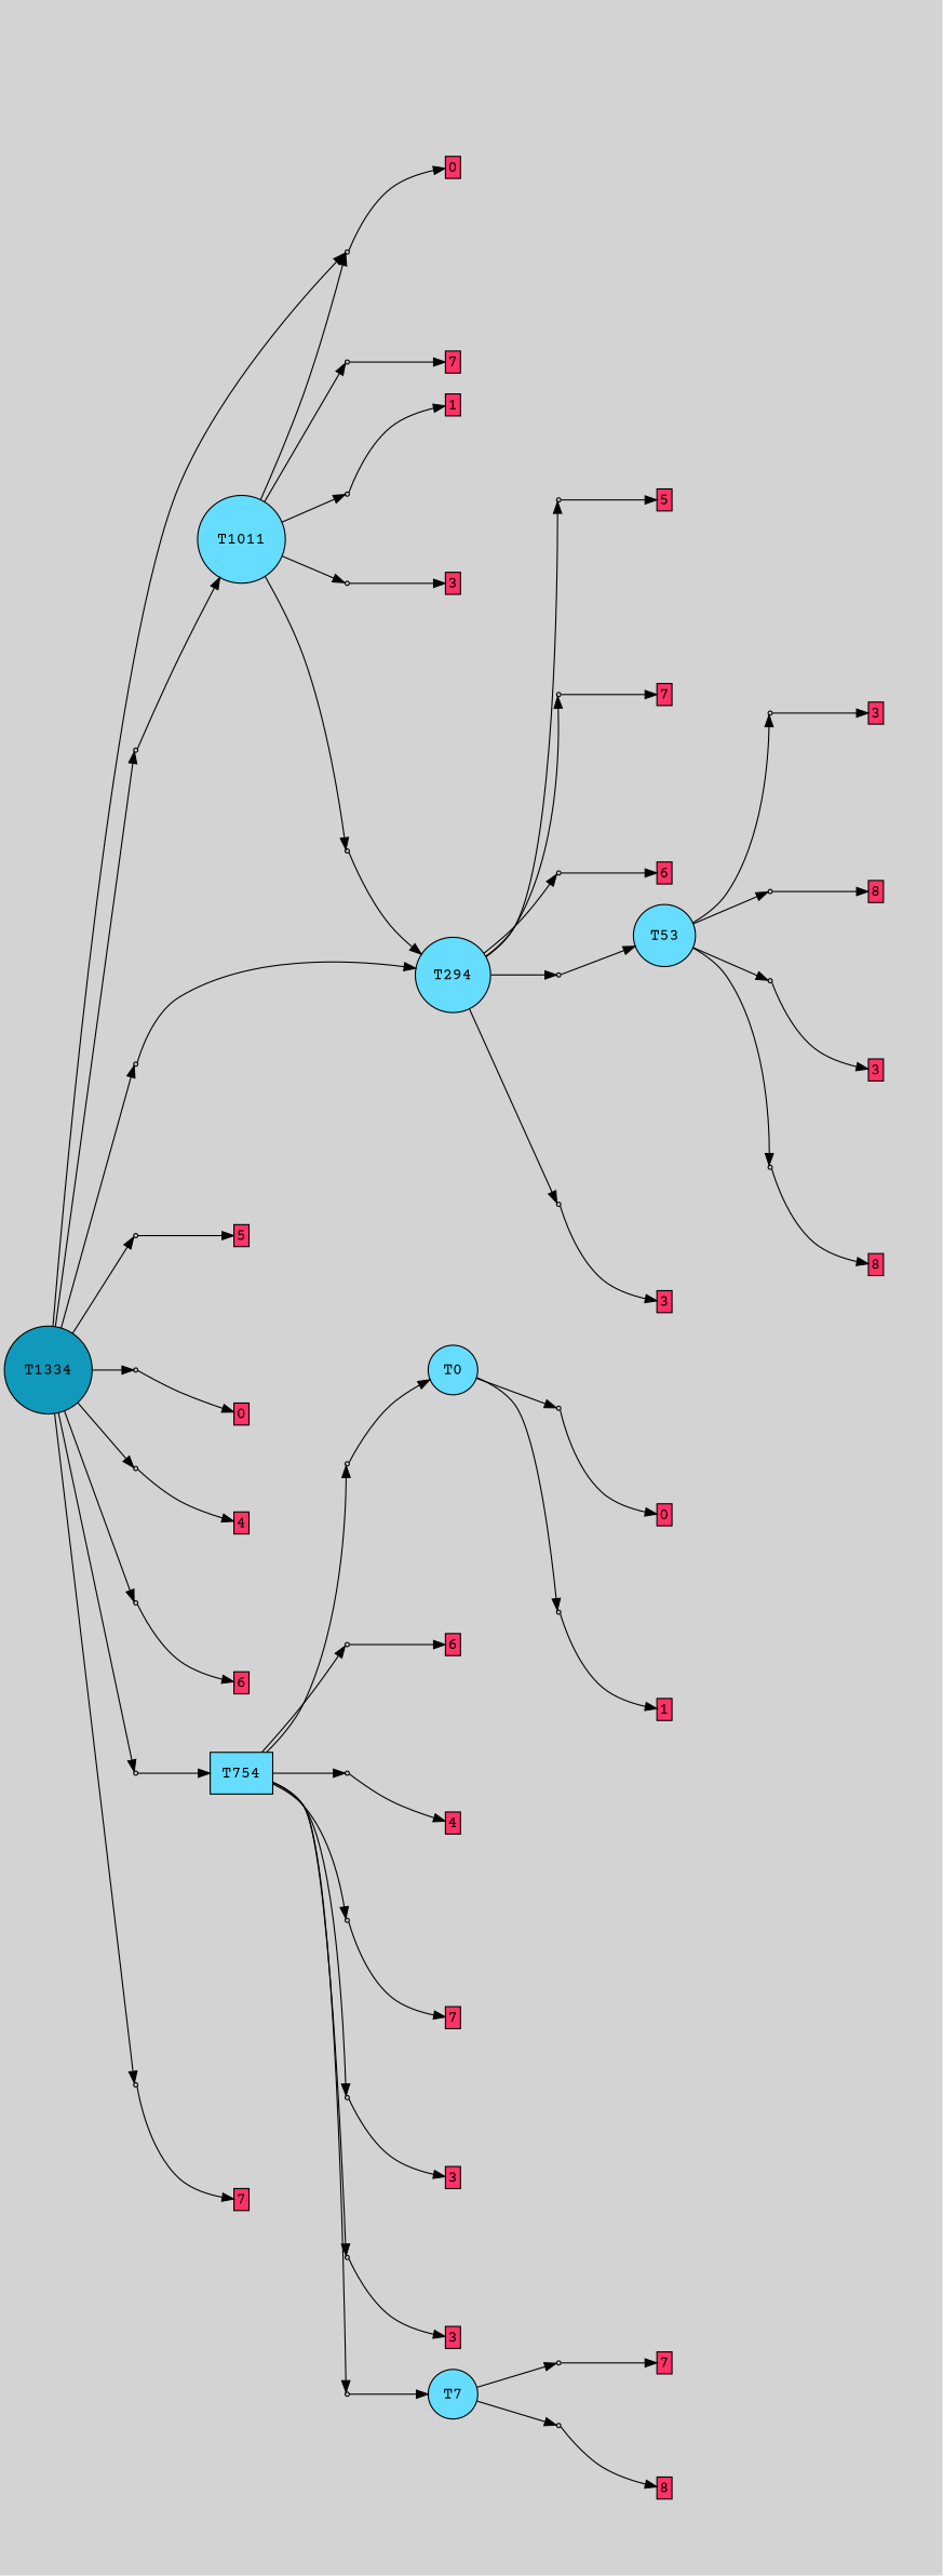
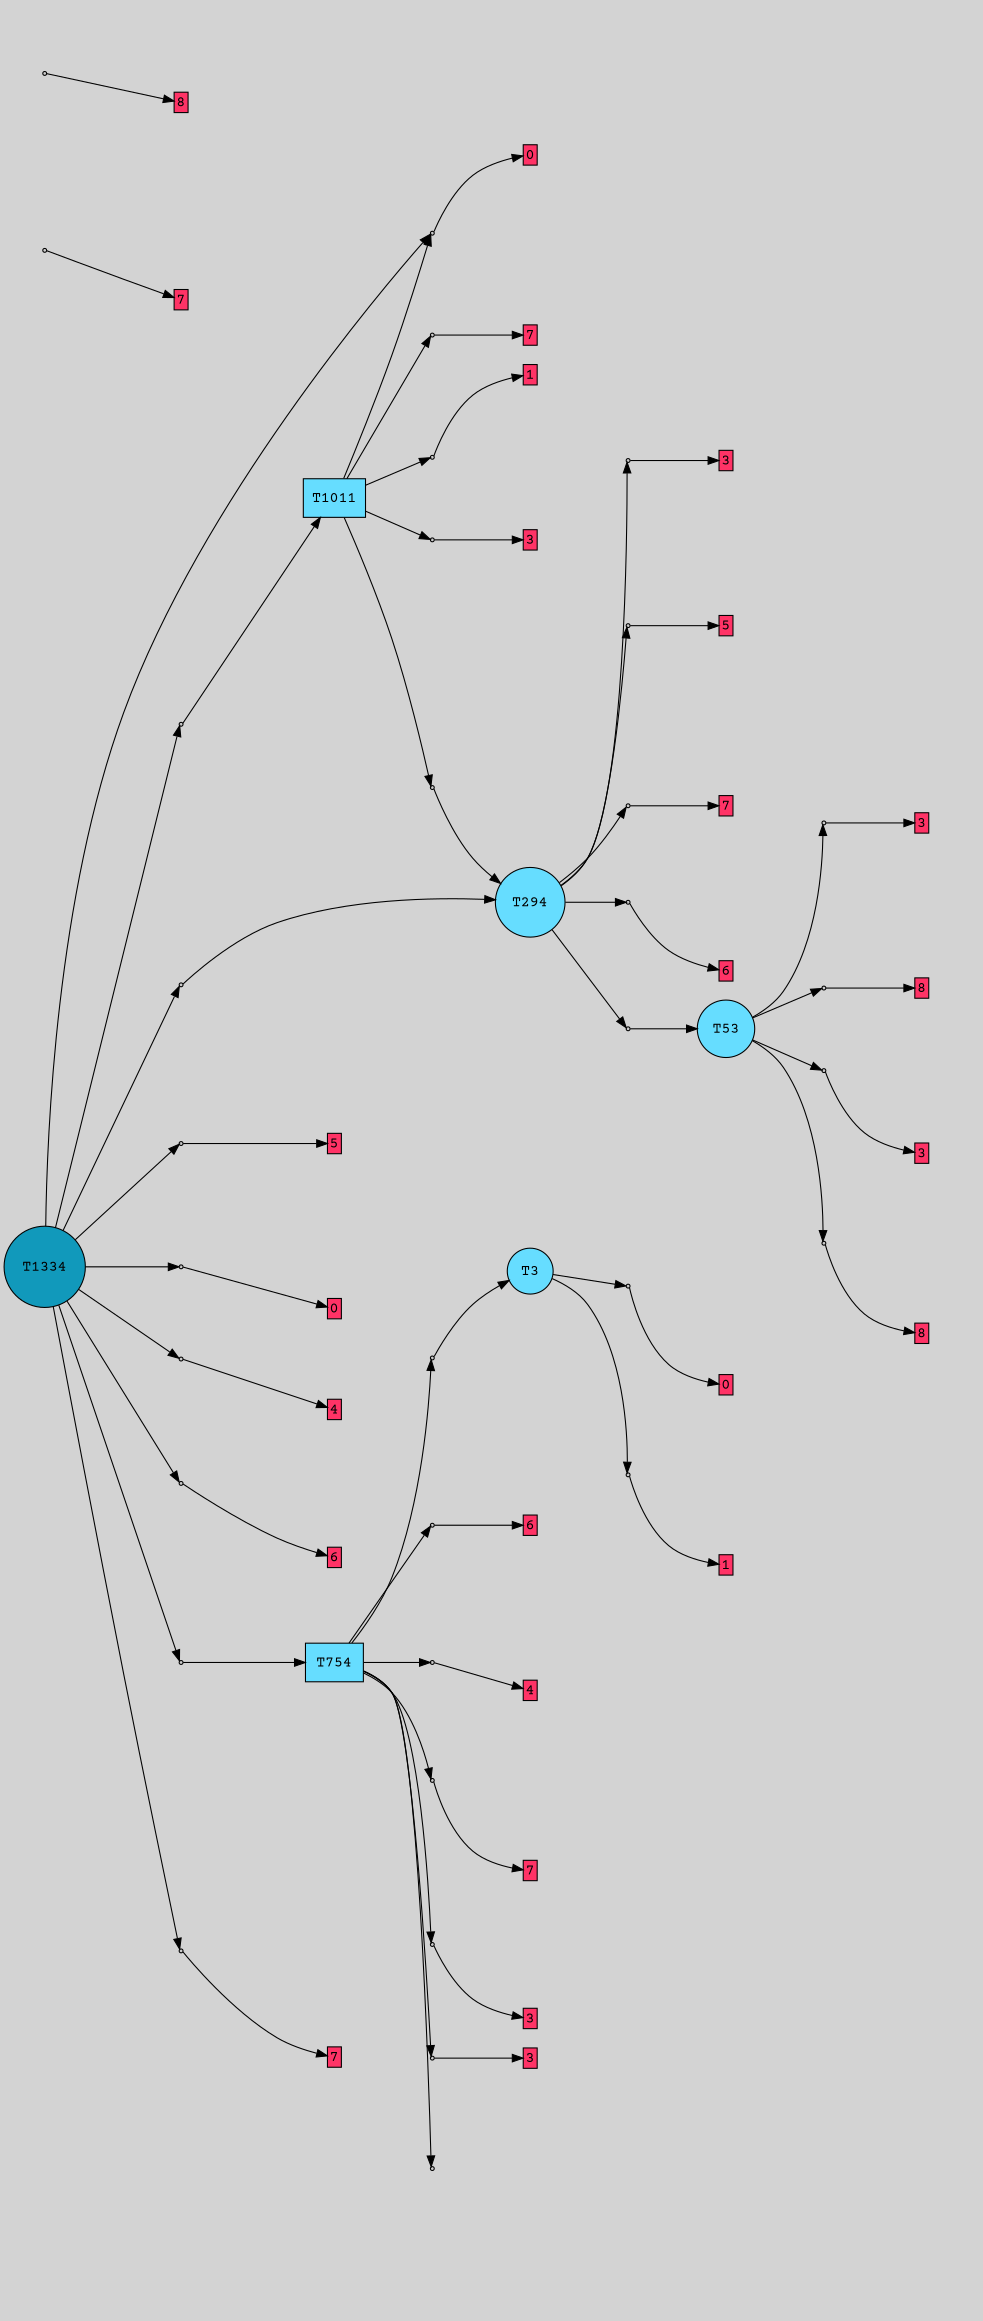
  digraph {
    bgcolor=lightgray
    fontname="Courier Prime"
    rankdir=LR
    node [fontname="Courier Prime" shape=box style=filled]
    edge [fontname="Courier Prime"]
    T1334 [fillcolor="#1199bb" shape=circle]
    P15304 [fillcolor="#cccccc" shape=point]
    P15306 [fillcolor="#cccccc" shape=point]
    P15307 [fillcolor="#cccccc" shape=point]
    P15308 [fillcolor="#cccccc" shape=point]
    P15309 [fillcolor="#cccccc" shape=point]
    P15310 [fillcolor="#cccccc" shape=point]
    P15311 [fillcolor="#cccccc" shape=point]
    P15312 [fillcolor="#cccccc" shape=point]
    P15313 [fillcolor="#cccccc" shape=point]
-   T0 [fillcolor="#66ddff" shape=circle]
+   T0 [fillcolor="#66ddff" shape=circle label=T3]
    P15281 [fillcolor="#cccccc" shape=point]
    P15282 [fillcolor="#cccccc" shape=point]
    n14 [label="1|2&0|2#0|6&#92;n2|3&3|5#4|2&#92;n4|7&1|1#1|5&#92;n5|1&1|0#2|3&#92;n4|7&4|5#3|7&#92;n7|4&4|3#4|6&#92;n8|6&4|1#1|0&#92;n1|6&1|5#1|1&#92;n" style=invis]
    n15 [fillcolor="#ff3366" height=0 label=0 margin=0.03 width=0]
    n16 [label="7|7&0|7#2|3&#92;n8|0&1|5#2|7&#92;n2|4&3|1#0|6&#92;n7|3&4|6#3|7&#92;n1|7&2|2#4|5&#92;n8|7&0|2#1|7&#92;n5|7&3|1#4|4&#92;n" style=invis]
    n17 [fillcolor="#ff3366" height=0 label=1 margin=0.03 width=0]
-   T7 [fillcolor="#66ddff" shape=circle]
    P15283 [fillcolor="#cccccc" shape=point]
    P15284 [fillcolor="#cccccc" shape=point]
    n21 [label="3|4&2|4#0|5&#92;n7|1&3|1#3|7&#92;n8|2&4|6#4|3&#92;n4|1&1|0#3|3&#92;n6|7&3|1#2|5&#92;n5|5&2|5#2|2&#92;n1|7&2|2#0|7&#92;n8|5&1|6#4|1&#92;n" style=invis]
    n22 [fillcolor="#ff3366" height=0 label=7 margin=0.03 width=0]
    n23 [label="1|3&1|5#4|3&#92;n6|0&3|1#1|2&#92;n2|4&1|1#1|1&#92;n" style=invis]
    n24 [fillcolor="#ff3366" height=0 label=8 margin=0.03 width=0]
    T53 [fillcolor="#66ddff" shape=circle]
    P15285 [fillcolor="#cccccc" shape=point]
    P15286 [fillcolor="#cccccc" shape=point]
    P15287 [fillcolor="#cccccc" shape=point]
    P15288 [fillcolor="#cccccc" shape=point]
    n30 [label="1|2&1|7#1|6&#92;n7|1&4|7#2|7&#92;n1|5&1|0#2|7&#92;n5|0&3|6#4|5&#92;n6|5&3|1#2|0&#92;n1|3&4|7#4|4&#92;n" style=invis]
    n31 [fillcolor="#ff3366" height=0 label=3 margin=0.03 width=0]
    n32 [label="5|0&2|5#2|7&#92;n7|7&1|7#4|2&#92;n5|5&1|6#1|7&#92;n5|6&0|7#4|2&#92;n8|4&3|0#0|7&#92;n0|3&1|4#3|7&#92;n" style=invis]
    n33 [fillcolor="#ff3366" height=0 label=8 margin=0.03 width=0]
    n34 [label="4|6&2|2#1|3&#92;n4|3&2|7#1|5&#92;n6|7&2|1#4|3&#92;n2|5&2|7#1|2&#92;n7|0&2|0#1|3&#92;n0|3&3|7#1|7&#92;n" style=invis]
    n35 [fillcolor="#ff3366" height=0 label=3 margin=0.03 width=0]
    n36 [label="8|0&2|7#4|3&#92;n5|0&2|5#2|7&#92;n0|3&1|4#3|7&#92;n5|5&1|6#1|7&#92;n5|6&0|7#4|2&#92;n8|4&3|0#1|7&#92;n7|7&1|7#4|2&#92;n" style=invis]
    n37 [fillcolor="#ff3366" height=0 label=8 margin=0.03 width=0]
    T294 [fillcolor="#66ddff" shape=circle]
    P15289 [fillcolor="#cccccc" shape=point]
    P15290 [fillcolor="#cccccc" shape=point]
    P15291 [fillcolor="#cccccc" shape=point]
    P15292 [fillcolor="#cccccc" shape=point]
    P15293 [fillcolor="#cccccc" shape=point]
    n44 [label="1|1&4|6#2|0&#92;n2|4&2|1#2|3&#92;n7|3&1|2#4|1&#92;n1|3&3|5#3|0&#92;n7|4&4|1#1|1&#92;n0|6&2|6#3|0&#92;n6|0&0|3#1|6&#92;n" style=invis]
    n45 [label="4|6&2|2#1|3&#92;n7|0&2|0#1|3&#92;n6|7&2|1#4|3&#92;n2|5&2|7#1|2&#92;n4|3&2|7#1|5&#92;n8|0&0|3#4|4&#92;n1|3&3|7#1|7&#92;n" style=invis]
    n46 [fillcolor="#ff3366" height=0 label=3 margin=0.03 width=0]
    n47 [label="5|0&2|5#2|7&#92;n5|6&0|7#4|2&#92;n8|4&3|0#0|7&#92;n7|7&0|7#4|2&#92;n5|5&1|6#1|7&#92;n0|3&1|4#3|7&#92;n" style=invis]
    n48 [fillcolor="#ff3366" height=0 label=5 margin=0.03 width=0]
    n49 [label="1|2&1|7#1|6&#92;n7|1&4|7#2|7&#92;n1|5&1|0#2|7&#92;n6|5&3|1#2|0&#92;n5|0&3|6#4|5&#92;n5|3&3|3#0|2&#92;n1|3&4|2#4|4&#92;n" style=invis]
    n50 [fillcolor="#ff3366" height=0 label=7 margin=0.03 width=0]
    n51 [label="3|0&2|5#3|3&#92;n8|1&3|3#2|5&#92;n6|6&0|6#4|1&#92;n8|7&3|7#0|6&#92;n8|2&1|3#4|5&#92;n8|3&4|1#3|7&#92;n" style=invis]
    n52 [fillcolor="#ff3366" height=0 label=6 margin=0.03 width=0]
    T754 [fillcolor="#66ddff"]
    P15294 [fillcolor="#cccccc" shape=point]
    P15295 [fillcolor="#cccccc" shape=point]
    P15296 [fillcolor="#cccccc" shape=point]
    P15297 [fillcolor="#cccccc" shape=point]
    P15298 [fillcolor="#cccccc" shape=point]
    P15299 [fillcolor="#cccccc" shape=point]
    P15300 [fillcolor="#cccccc" shape=point]
    n61 [label="8|4&0|4#2|2&#92;n2|0&2|5#1|2&#92;n7|3&3|7#4|5&#92;n7|1&0|0#1|3&#92;n4|2&3|1#2|6&#92;n" style=invis]
    n62 [fillcolor="#ff3366" height=0 label=3 margin=0.03 width=0]
    n63 [label="6|7&0|1#4|3&#92;n4|3&2|7#1|5&#92;n7|0&2|0#1|3&#92;n0|3&3|7#2|7&#92;n4|6&2|2#1|2&#92;n2|3&3|4#1|1&#92;n3|3&0|4#4|3&#92;n" style=invis]
    n64 [label="2|2&2|5#1|4&#92;n5|2&2|4#0|4&#92;n0|6&0|5#0|7&#92;n0|2&2|4#2|5&#92;n2|0&2|5#2|7&#92;n" style=invis]
    n65 [label="3|6&3|2#3|5&#92;n3|5&2|5#2|6&#92;n3|6&0|1#0|4&#92;n4|4&0|6#2|3&#92;n" style=invis]
    n66 [fillcolor="#ff3366" height=0 label=6 margin=0.03 width=0]
    n67 [label="1|1&4|6#2|0&#92;n6|0&0|3#1|6&#92;n2|3&1|2#4|1&#92;n1|3&3|5#3|0&#92;n7|4&4|1#1|1&#92;n2|4&2|1#2|3&#92;n" style=invis]
    n68 [fillcolor="#ff3366" height=0 label=4 margin=0.03 width=0]
    n69 [label="1|2&1|7#1|6&#92;n7|1&4|7#2|7&#92;n1|5&1|0#2|7&#92;n2|7&3|3#1|6&#92;n5|0&3|6#4|5&#92;n0|5&3|1#2|0&#92;n5|3&3|3#0|2&#92;n" style=invis]
    n70 [fillcolor="#ff3366" height=0 label=7 margin=0.03 width=0]
    n71 [label="4|6&2|7#1|3&#92;n4|3&2|7#1|5&#92;n2|5&2|7#1|2&#92;n6|7&2|1#4|3&#92;n0|3&3|7#1|7&#92;n" style=invis]
    n72 [fillcolor="#ff3366" height=0 label=3 margin=0.03 width=0]
-   T1011 [fillcolor="#66ddff" shape=circle]
+   T1011 [fillcolor="#66ddff"]
    P15301 [fillcolor="#cccccc" shape=point]
    P15302 [fillcolor="#cccccc" shape=point]
    P15303 [fillcolor="#cccccc" shape=point]
    P15305 [fillcolor="#cccccc" shape=point]
    n78 [label="4|0&1|1#4|6&#92;n4|2&0|4#3|2&#92;n3|7&0|1#1|6&#92;n2|7&4|7#2|4&#92;n5|2&3|0#2|2&#92;n5|7&4|0#1|1&#92;n" style=invis]
    n79 [fillcolor="#ff3366" height=0 label=1 margin=0.03 width=0]
    n80 [label="5|3&1|7#1|2&#92;n4|4&3|3#2|4&#92;n3|6&4|0#3|3&#92;n0|3&3|7#1|2&#92;n0|1&3|6#2|1&#92;n1|0&0|7#2|2&#92;n0|2&4|4#0|0&#92;n8|5&2|7#1|4&#92;n" style=invis]
    n81 [fillcolor="#ff3366" height=0 label=3 margin=0.03 width=0]
    n82 [label="7|1&3|1#3|7&#92;n8|2&4|6#4|3&#92;n3|0&2|4#0|5&#92;n5|5&0|3#2|5&#92;n6|7&3|1#2|5&#92;n5|5&2|5#2|5&#92;n1|7&2|2#0|7&#92;n" style=invis]
    n83 [fillcolor="#ff3366" height=0 label=7 margin=0.03 width=0]
    n84 [label="0|7&1|5#0|2&#92;n4|7&1|1#1|5&#92;n5|1&1|2#2|3&#92;n1|6&1|3#1|1&#92;n7|4&4|3#4|6&#92;n8|4&0|1#1|0&#92;n0|0&0|2#0|6&#92;n" style=invis]
    n85 [fillcolor="#ff3366" height=0 label=0 margin=0.03 width=0]
    n86 [label="3|0&3|2#1|3&#92;n5|5&0|3#3|3&#92;n6|6&0|6#4|1&#92;n3|0&2|5#0|3&#92;n8|1&3|3#2|5&#92;n8|7&3|7#0|6&#92;n8|3&4|1#3|7&#92;n" style=invis]
    n87 [label="1|2&0|0#3|5&#92;n2|4&4|1#0|5&#92;n0|4&4|4#1|4&#92;n8|1&0|3#2|2&#92;n3|5&4|6#1|1&#92;n3|0&4|0#4|5&#92;n0|7&2|1#1|6&#92;n1|4&2|4#4|1&#92;n2|4&0|1#3|6&#92;n" style=invis]
    n88 [label="8|0&2|1#2|5&#92;n7|6&4|6#1|3&#92;n0|5&3|0#0|1&#92;n" style=invis]
    n89 [fillcolor="#ff3366" height=0 label=5 margin=0.03 width=0]
    n90 [label="0|7&1|5#0|7&#92;n4|7&1|1#1|5&#92;n7|4&4|3#4|6&#92;n0|0&0|2#3|6&#92;n8|4&0|1#1|0&#92;n5|1&1|2#2|3&#92;n" style=invis]
    n91 [fillcolor="#ff3366" height=0 label=0 margin=0.03 width=0]
    n92 [label="7|0&0|4#2|2&#92;n2|2&0|5#4|2&#92;n" style=invis]
    n93 [fillcolor="#ff3366" height=0 label=4 margin=0.03 width=0]
    n94 [label="8|6&0|4#2|2&#92;n3|7&1|0#1|5&#92;n3|5&2|5#2|6&#92;n6|6&1|2#3|5&#92;n4|4&0|6#2|3&#92;n" style=invis]
    n95 [fillcolor="#ff3366" height=0 label=6 margin=0.03 width=0]
    n96 [label="7|6&2|2#3|3&#92;n8|0&2|1#2|5&#92;n0|2&3|0#0|1&#92;n5|7&2|4#2|4&#92;n4|0&0|5#2|6&#92;n8|0&1|3#3|5&#92;n1|5&3|4#4|3&#92;n7|4&1|0#4|6&#92;n7|5&1|4#1|7&#92;n" style=invis]
    n97 [label="3|4&2|4#0|5&#92;n8|1&3|1#3|7&#92;n8|2&0|6#4|3&#92;n3|7&4|3#0|5&#92;n3|1&1|2#3|3&#92;n1|0&0|1#4|6&#92;n6|7&3|1#2|5&#92;n1|7&2|2#0|7&#92;n1|0&0|4#3|4&#92;n" style=invis]
    n98 [fillcolor="#ff3366" height=0 label=7 margin=0.03 width=0]
    n99 [label="5|5&0|3#3|3&#92;n6|6&0|6#4|1&#92;n3|0&2|5#0|3&#92;n8|1&3|3#2|5&#92;n8|7&3|7#0|6&#92;n8|3&4|1#3|7&#92;n" style=invis]
    subgraph sub_1 {
      rank=same
      T1334
    }
    T1334 -> P15304
    T1334 -> P15306
    T1334 -> P15307
    T1334 -> P15308
    T1334 -> P15309
    T1334 -> P15310
    T1334 -> P15311
    T1334 -> P15312
    T1334 -> P15313
    P15304 -> n84 [style=invis]
    P15304 -> n85
    P15306 -> T1011
    P15306 -> n87 [style=invis]
    P15307 -> n88 [style=invis]
    P15307 -> n89
    P15308 -> n90 [style=invis]
    P15308 -> n91
    P15309 -> n92 [style=invis]
    P15309 -> n93
    P15310 -> n94 [style=invis]
    P15310 -> n95
    P15311 -> T754
    P15311 -> n96 [style=invis]
    P15312 -> n97 [style=invis]
    P15312 -> n98
    P15313 -> T294
    P15313 -> n99 [style=invis]
    T0 -> P15281
    T0 -> P15282
    P15281 -> n14 [style=invis]
    P15281 -> n15
    P15282 -> n16 [style=invis]
    P15282 -> n17
-   T7 -> P15283
-   T7 -> P15284
    P15283 -> n21 [style=invis]
    P15283 -> n22
    P15284 -> n23 [style=invis]
    P15284 -> n24
    T53 -> P15285
    T53 -> P15286
    T53 -> P15287
    T53 -> P15288
    P15285 -> n30 [style=invis]
    P15285 -> n31
    P15286 -> n32 [style=invis]
    P15286 -> n33
    P15287 -> n34 [style=invis]
    P15287 -> n35
    P15288 -> n36 [style=invis]
    P15288 -> n37
    T294 -> P15289
    T294 -> P15290
    T294 -> P15291
    T294 -> P15292
    T294 -> P15293
    P15289 -> T53
    P15289 -> n44 [style=invis]
    P15290 -> n45 [style=invis]
    P15290 -> n46
    P15291 -> n47 [style=invis]
    P15291 -> n48
    P15292 -> n49 [style=invis]
    P15292 -> n50
    P15293 -> n51 [style=invis]
    P15293 -> n52
    T754 -> P15294
    T754 -> P15295
    T754 -> P15296
    T754 -> P15297
    T754 -> P15298
    T754 -> P15299
    T754 -> P15300
    P15294 -> n61 [style=invis]
    P15294 -> n62
-   P15295 -> T7
    P15295 -> n63 [style=invis]
    P15296 -> T0
    P15296 -> n64 [style=invis]
    P15297 -> n65 [style=invis]
    P15297 -> n66
    P15298 -> n67 [style=invis]
    P15298 -> n68
    P15299 -> n69 [style=invis]
    P15299 -> n70
    P15300 -> n71 [style=invis]
    P15300 -> n72
    T1011 -> P15304
    T1011 -> P15301
    T1011 -> P15302
    T1011 -> P15303
    T1011 -> P15305
    P15301 -> n78 [style=invis]
    P15301 -> n79
    P15302 -> n80 [style=invis]
    P15302 -> n81
    P15303 -> n82 [style=invis]
    P15303 -> n83
    P15305 -> T294
    P15305 -> n86 [style=invis]
  }
